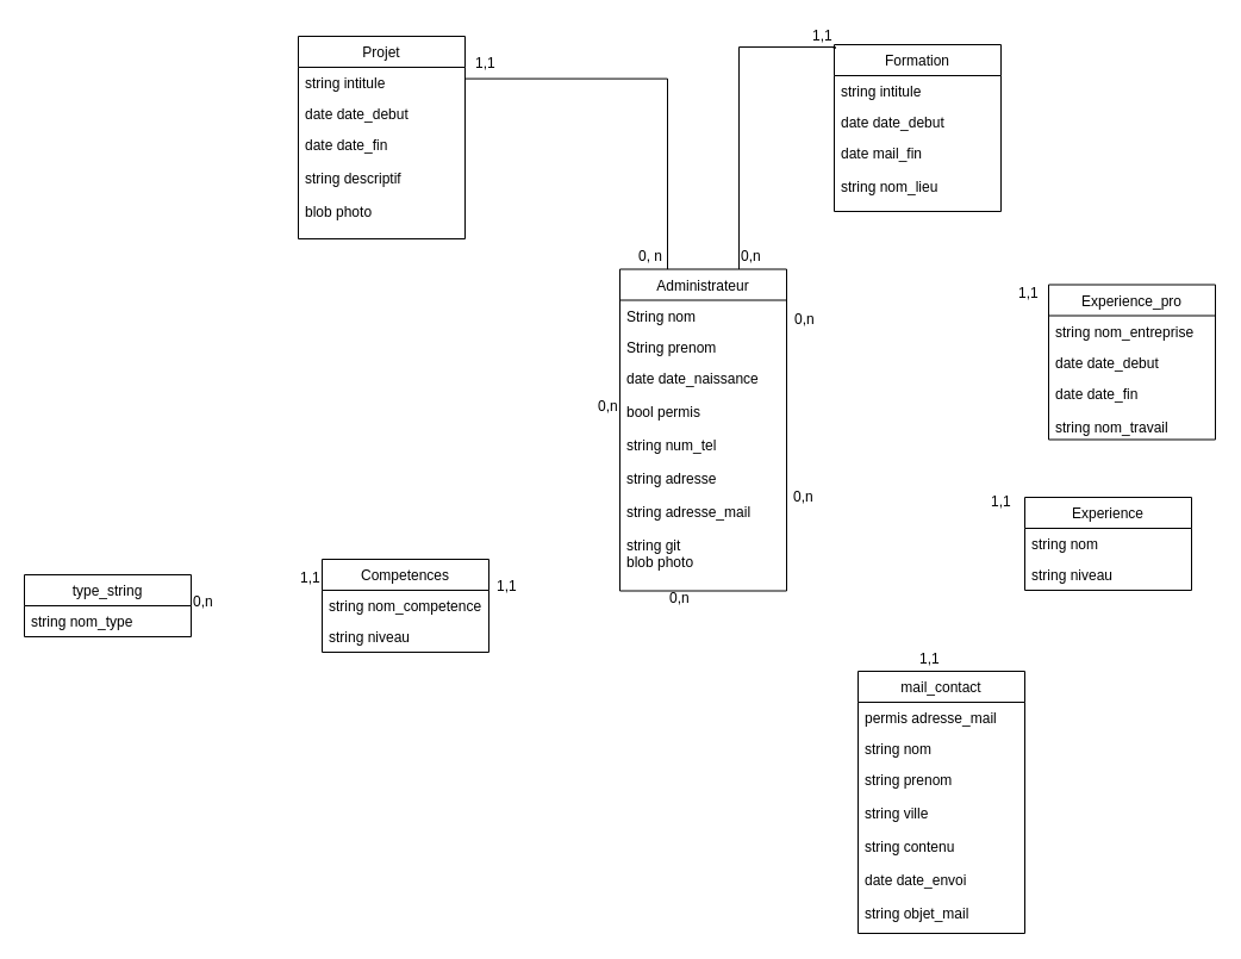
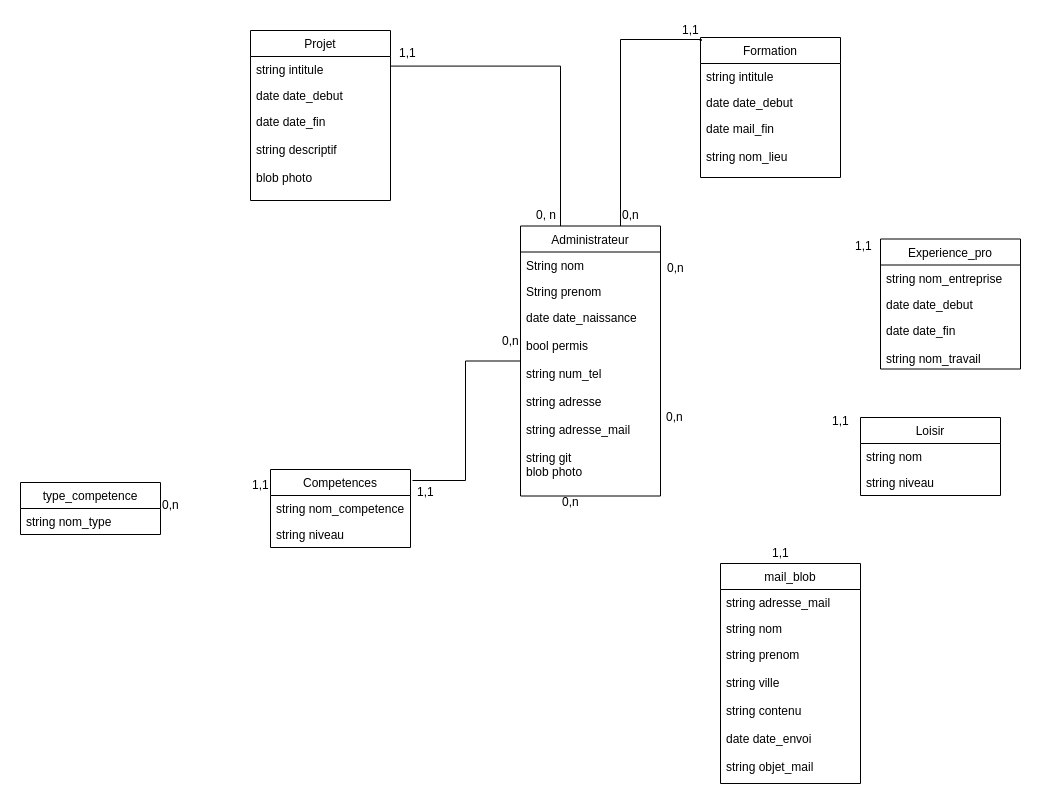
  <mxCell id="0" />
  <mxCell id="1" parent="0" />
  <mxCell id="2" style="edgeStyle=orthogonalEdgeStyle;rounded=0;orthogonalLoop=1;jettySize=auto;html=1;entryX=1;entryY=0.369;entryDx=0;entryDy=0;entryPerimeter=0;endArrow=none;endFill=0;" edge="1" parent="1" source="5" target="14"><mxGeometry relative="1" as="geometry"><Array as="points"><mxPoint x="560" y="66" /></Array></mxGeometry></mxCell>
+ <mxCell id="3" style="edgeStyle=orthogonalEdgeStyle;rounded=0;orthogonalLoop=1;jettySize=auto;html=1;entryX=1.014;entryY=0.141;entryDx=0;entryDy=0;entryPerimeter=0;endArrow=none;endFill=0;" edge="1" parent="1" source="5" target="24"><mxGeometry relative="1" as="geometry" /></mxCell>
  <mxCell id="4" style="edgeStyle=orthogonalEdgeStyle;orthogonalLoop=1;jettySize=auto;html=1;entryX=0.64;entryY=1;entryDx=0;entryDy=0;entryPerimeter=0;fillColor=none;gradientColor=none;rounded=0;endArrow=none;endFill=0;" edge="1" parent="1" source="5" target="36"><mxGeometry relative="1" as="geometry"><Array as="points"><mxPoint x="620" y="39" /><mxPoint x="701" y="39" /></Array></mxGeometry></mxCell>
  <mxCell id="5" value="Administrateur" style="swimlane;fontStyle=0;childLayout=stackLayout;horizontal=1;startSize=26;fillColor=none;horizontalStack=0;resizeParent=1;resizeParentMax=0;resizeLast=0;collapsible=1;marginBottom=0;" vertex="1" parent="1"><mxGeometry x="520" y="225.5" width="140" height="270" as="geometry" /></mxCell>
  <mxCell id="6" value="String nom&#10;" style="text;strokeColor=none;fillColor=none;align=left;verticalAlign=top;spacingLeft=4;spacingRight=4;overflow=hidden;rotatable=0;points=[[0,0.5],[1,0.5]];portConstraint=eastwest;" vertex="1" parent="5"><mxGeometry y="26" width="140" height="26" as="geometry" /></mxCell>
  <mxCell id="7" value="String prenom" style="text;strokeColor=none;fillColor=none;align=left;verticalAlign=top;spacingLeft=4;spacingRight=4;overflow=hidden;rotatable=0;points=[[0,0.5],[1,0.5]];portConstraint=eastwest;" vertex="1" parent="5"><mxGeometry y="52" width="140" height="26" as="geometry" /></mxCell>
  <mxCell id="8" value="date date_naissance&#10;&#10;bool permis&#10;&#10;string num_tel&#10;&#10;string adresse&#10;&#10;string adresse_mail&#10;&#10;string git&#10;blob photo&#10;&#10;" style="text;strokeColor=none;fillColor=none;align=left;verticalAlign=top;spacingLeft=4;spacingRight=4;overflow=hidden;rotatable=0;points=[[0,0.5],[1,0.5]];portConstraint=eastwest;" vertex="1" parent="5"><mxGeometry y="78" width="140" height="192" as="geometry" /></mxCell>
  <mxCell id="9" value="Experience_pro" style="swimlane;fontStyle=0;childLayout=stackLayout;horizontal=1;startSize=26;fillColor=none;horizontalStack=0;resizeParent=1;resizeParentMax=0;resizeLast=0;collapsible=1;marginBottom=0;" vertex="1" parent="1"><mxGeometry x="880" y="238.5" width="140" height="130" as="geometry" /></mxCell>
  <mxCell id="10" value="string nom_entreprise" style="text;strokeColor=none;fillColor=none;align=left;verticalAlign=top;spacingLeft=4;spacingRight=4;overflow=hidden;rotatable=0;points=[[0,0.5],[1,0.5]];portConstraint=eastwest;" vertex="1" parent="9"><mxGeometry y="26" width="140" height="26" as="geometry" /></mxCell>
  <mxCell id="11" value="date date_debut" style="text;strokeColor=none;fillColor=none;align=left;verticalAlign=top;spacingLeft=4;spacingRight=4;overflow=hidden;rotatable=0;points=[[0,0.5],[1,0.5]];portConstraint=eastwest;" vertex="1" parent="9"><mxGeometry y="52" width="140" height="26" as="geometry" /></mxCell>
  <mxCell id="12" value="date date_fin&#10;&#10;string nom_travail&#10;" style="text;strokeColor=none;fillColor=none;align=left;verticalAlign=top;spacingLeft=4;spacingRight=4;overflow=hidden;rotatable=0;points=[[0,0.5],[1,0.5]];portConstraint=eastwest;" vertex="1" parent="9"><mxGeometry y="78" width="140" height="52" as="geometry" /></mxCell>
  <mxCell id="13" value="Projet" style="swimlane;fontStyle=0;childLayout=stackLayout;horizontal=1;startSize=26;fillColor=none;horizontalStack=0;resizeParent=1;resizeParentMax=0;resizeLast=0;collapsible=1;marginBottom=0;" vertex="1" parent="1"><mxGeometry x="250" y="30" width="140" height="170" as="geometry" /></mxCell>
  <mxCell id="14" value="string intitule" style="text;strokeColor=none;fillColor=none;align=left;verticalAlign=top;spacingLeft=4;spacingRight=4;overflow=hidden;rotatable=0;points=[[0,0.5],[1,0.5]];portConstraint=eastwest;" vertex="1" parent="13"><mxGeometry y="26" width="140" height="26" as="geometry" /></mxCell>
  <mxCell id="15" value="date date_debut" style="text;strokeColor=none;fillColor=none;align=left;verticalAlign=top;spacingLeft=4;spacingRight=4;overflow=hidden;rotatable=0;points=[[0,0.5],[1,0.5]];portConstraint=eastwest;" vertex="1" parent="13"><mxGeometry y="52" width="140" height="26" as="geometry" /></mxCell>
  <mxCell id="16" value="date date_fin&#10;&#10;string descriptif&#10;&#10;blob photo&#10;" style="text;strokeColor=none;fillColor=none;align=left;verticalAlign=top;spacingLeft=4;spacingRight=4;overflow=hidden;rotatable=0;points=[[0,0.5],[1,0.5]];portConstraint=eastwest;" vertex="1" parent="13"><mxGeometry y="78" width="140" height="92" as="geometry" /></mxCell>
  <mxCell id="17" value="Formation" style="swimlane;fontStyle=0;childLayout=stackLayout;horizontal=1;startSize=26;fillColor=none;horizontalStack=0;resizeParent=1;resizeParentMax=0;resizeLast=0;collapsible=1;marginBottom=0;" vertex="1" parent="1"><mxGeometry x="700" y="37" width="140" height="140" as="geometry" /></mxCell>
  <mxCell id="18" value="string intitule" style="text;strokeColor=none;fillColor=none;align=left;verticalAlign=top;spacingLeft=4;spacingRight=4;overflow=hidden;rotatable=0;points=[[0,0.5],[1,0.5]];portConstraint=eastwest;" vertex="1" parent="17"><mxGeometry y="26" width="140" height="26" as="geometry" /></mxCell>
  <mxCell id="19" value="date date_debut" style="text;strokeColor=none;fillColor=none;align=left;verticalAlign=top;spacingLeft=4;spacingRight=4;overflow=hidden;rotatable=0;points=[[0,0.5],[1,0.5]];portConstraint=eastwest;" vertex="1" parent="17"><mxGeometry y="52" width="140" height="26" as="geometry" /></mxCell>
  <mxCell id="20" value="date mail_fin&#10;&#10;string nom_lieu&#10;" style="text;strokeColor=none;fillColor=none;align=left;verticalAlign=top;spacingLeft=4;spacingRight=4;overflow=hidden;rotatable=0;points=[[0,0.5],[1,0.5]];portConstraint=eastwest;" vertex="1" parent="17"><mxGeometry y="78" width="140" height="62" as="geometry" /></mxCell>
- <mxCell id="21" value="Experience" style="swimlane;fontStyle=0;childLayout=stackLayout;horizontal=1;startSize=26;fillColor=none;horizontalStack=0;resizeParent=1;resizeParentMax=0;resizeLast=0;collapsible=1;marginBottom=0;" vertex="1" parent="1"><mxGeometry x="860" y="417" width="140" height="78" as="geometry" /></mxCell>
+ <mxCell id="21" value="Loisir" style="swimlane;fontStyle=0;childLayout=stackLayout;horizontal=1;startSize=26;fillColor=none;horizontalStack=0;resizeParent=1;resizeParentMax=0;resizeLast=0;collapsible=1;marginBottom=0;" vertex="1" parent="1"><mxGeometry x="860" y="417" width="140" height="78" as="geometry" /></mxCell>
  <mxCell id="22" value="string nom" style="text;strokeColor=none;fillColor=none;align=left;verticalAlign=top;spacingLeft=4;spacingRight=4;overflow=hidden;rotatable=0;points=[[0,0.5],[1,0.5]];portConstraint=eastwest;" vertex="1" parent="21"><mxGeometry y="26" width="140" height="26" as="geometry" /></mxCell>
  <mxCell id="23" value="string niveau" style="text;strokeColor=none;fillColor=none;align=left;verticalAlign=top;spacingLeft=4;spacingRight=4;overflow=hidden;rotatable=0;points=[[0,0.5],[1,0.5]];portConstraint=eastwest;" vertex="1" parent="21"><mxGeometry y="52" width="140" height="26" as="geometry" /></mxCell>
  <mxCell id="24" value="Competences" style="swimlane;fontStyle=0;childLayout=stackLayout;horizontal=1;startSize=26;fillColor=none;horizontalStack=0;resizeParent=1;resizeParentMax=0;resizeLast=0;collapsible=1;marginBottom=0;" vertex="1" parent="1"><mxGeometry x="270" y="469" width="140" height="78" as="geometry" /></mxCell>
  <mxCell id="25" value="string nom_competence" style="text;strokeColor=none;fillColor=none;align=left;verticalAlign=top;spacingLeft=4;spacingRight=4;overflow=hidden;rotatable=0;points=[[0,0.5],[1,0.5]];portConstraint=eastwest;" vertex="1" parent="24"><mxGeometry y="26" width="140" height="26" as="geometry" /></mxCell>
  <mxCell id="26" value="string niveau" style="text;strokeColor=none;fillColor=none;align=left;verticalAlign=top;spacingLeft=4;spacingRight=4;overflow=hidden;rotatable=0;points=[[0,0.5],[1,0.5]];portConstraint=eastwest;" vertex="1" parent="24"><mxGeometry y="52" width="140" height="26" as="geometry" /></mxCell>
- <mxCell id="27" value="type_string" style="swimlane;fontStyle=0;childLayout=stackLayout;horizontal=1;startSize=26;fillColor=none;horizontalStack=0;resizeParent=1;resizeParentMax=0;resizeLast=0;collapsible=1;marginBottom=0;" vertex="1" parent="1"><mxGeometry x="20" y="482" width="140" height="52" as="geometry" /></mxCell>
+ <mxCell id="27" value="type_competence" style="swimlane;fontStyle=0;childLayout=stackLayout;horizontal=1;startSize=26;fillColor=none;horizontalStack=0;resizeParent=1;resizeParentMax=0;resizeLast=0;collapsible=1;marginBottom=0;" vertex="1" parent="1"><mxGeometry x="20" y="482" width="140" height="52" as="geometry" /></mxCell>
  <mxCell id="28" value="string nom_type" style="text;strokeColor=none;fillColor=none;align=left;verticalAlign=top;spacingLeft=4;spacingRight=4;overflow=hidden;rotatable=0;points=[[0,0.5],[1,0.5]];portConstraint=eastwest;" vertex="1" parent="27"><mxGeometry y="26" width="140" height="26" as="geometry" /></mxCell>
- <mxCell id="29" value="mail_contact" style="swimlane;fontStyle=0;childLayout=stackLayout;horizontal=1;startSize=26;fillColor=none;horizontalStack=0;resizeParent=1;resizeParentMax=0;resizeLast=0;collapsible=1;marginBottom=0;" vertex="1" parent="1"><mxGeometry x="720" y="563" width="140" height="220" as="geometry" /></mxCell>
- <mxCell id="30" value="permis adresse_mail" style="text;strokeColor=none;fillColor=none;align=left;verticalAlign=top;spacingLeft=4;spacingRight=4;overflow=hidden;rotatable=0;points=[[0,0.5],[1,0.5]];portConstraint=eastwest;" vertex="1" parent="29"><mxGeometry y="26" width="140" height="26" as="geometry" /></mxCell>
+ <mxCell id="29" value="mail_blob" style="swimlane;fontStyle=0;childLayout=stackLayout;horizontal=1;startSize=26;fillColor=none;horizontalStack=0;resizeParent=1;resizeParentMax=0;resizeLast=0;collapsible=1;marginBottom=0;" vertex="1" parent="1"><mxGeometry x="720" y="563" width="140" height="220" as="geometry" /></mxCell>
+ <mxCell id="30" value="string adresse_mail" style="text;strokeColor=none;fillColor=none;align=left;verticalAlign=top;spacingLeft=4;spacingRight=4;overflow=hidden;rotatable=0;points=[[0,0.5],[1,0.5]];portConstraint=eastwest;" vertex="1" parent="29"><mxGeometry y="26" width="140" height="26" as="geometry" /></mxCell>
  <mxCell id="31" value="string nom" style="text;strokeColor=none;fillColor=none;align=left;verticalAlign=top;spacingLeft=4;spacingRight=4;overflow=hidden;rotatable=0;points=[[0,0.5],[1,0.5]];portConstraint=eastwest;" vertex="1" parent="29"><mxGeometry y="52" width="140" height="26" as="geometry" /></mxCell>
  <mxCell id="32" value="string prenom&#10;&#10;string ville&#10;&#10;string contenu&#10;&#10;date date_envoi&#10;&#10;string objet_mail" style="text;strokeColor=none;fillColor=none;align=left;verticalAlign=top;spacingLeft=4;spacingRight=4;overflow=hidden;rotatable=0;points=[[0,0.5],[1,0.5]];portConstraint=eastwest;" vertex="1" parent="29"><mxGeometry y="78" width="140" height="142" as="geometry" /></mxCell>
  <mxCell id="33" value="0, n" style="text;html=1;resizable=0;points=[];autosize=1;align=left;verticalAlign=top;spacingTop=-4;" vertex="1" parent="1"><mxGeometry x="534" y="205" width="40" height="20" as="geometry" /></mxCell>
  <mxCell id="34" value="1,1" style="text;html=1;resizable=0;points=[];autosize=1;align=left;verticalAlign=top;spacingTop=-4;" vertex="1" parent="1"><mxGeometry x="397" y="43" width="30" height="20" as="geometry" /></mxCell>
  <mxCell id="35" value="0,n" style="text;html=1;resizable=0;points=[];autosize=1;align=left;verticalAlign=top;spacingTop=-4;" vertex="1" parent="1"><mxGeometry x="620" y="205" width="30" height="20" as="geometry" /></mxCell>
  <mxCell id="36" value="1,1" style="text;html=1;resizable=0;points=[];autosize=1;align=left;verticalAlign=top;spacingTop=-4;" vertex="1" parent="1"><mxGeometry x="680" y="20" width="30" height="20" as="geometry" /></mxCell>
  <mxCell id="37" value="0,n" style="text;html=1;resizable=0;points=[];autosize=1;align=left;verticalAlign=top;spacingTop=-4;" vertex="1" parent="1"><mxGeometry x="665" y="257.5" width="30" height="20" as="geometry" /></mxCell>
  <mxCell id="38" value="0,n" style="text;html=1;resizable=0;points=[];autosize=1;align=left;verticalAlign=top;spacingTop=-4;" vertex="1" parent="1"><mxGeometry x="664" y="407" width="30" height="20" as="geometry" /></mxCell>
  <mxCell id="39" value="0,n" style="text;html=1;resizable=0;points=[];autosize=1;align=left;verticalAlign=top;spacingTop=-4;" vertex="1" parent="1"><mxGeometry x="560" y="492" width="30" height="20" as="geometry" /></mxCell>
  <mxCell id="40" value="0,n" style="text;html=1;resizable=0;points=[];autosize=1;align=left;verticalAlign=top;spacingTop=-4;" vertex="1" parent="1"><mxGeometry x="500" y="330.5" width="30" height="20" as="geometry" /></mxCell>
  <mxCell id="41" value="1,1" style="text;html=1;resizable=0;points=[];autosize=1;align=left;verticalAlign=top;spacingTop=-4;" vertex="1" parent="1"><mxGeometry x="830" y="411" width="30" height="20" as="geometry" /></mxCell>
  <mxCell id="42" value="1,1" style="text;html=1;resizable=0;points=[];autosize=1;align=left;verticalAlign=top;spacingTop=-4;" vertex="1" parent="1"><mxGeometry x="853" y="236" width="30" height="20" as="geometry" /></mxCell>
  <mxCell id="43" value="1,1" style="text;html=1;resizable=0;points=[];autosize=1;align=left;verticalAlign=top;spacingTop=-4;" vertex="1" parent="1"><mxGeometry x="415" y="482" width="30" height="20" as="geometry" /></mxCell>
  <mxCell id="44" value="1,1" style="text;html=1;resizable=0;points=[];autosize=1;align=left;verticalAlign=top;spacingTop=-4;" vertex="1" parent="1"><mxGeometry x="250" y="475" width="30" height="20" as="geometry" /></mxCell>
  <mxCell id="45" value="0,n" style="text;html=1;resizable=0;points=[];autosize=1;align=left;verticalAlign=top;spacingTop=-4;" vertex="1" parent="1"><mxGeometry x="160" y="495" width="30" height="20" as="geometry" /></mxCell>
  <mxCell id="46" value="1,1" style="text;html=1;resizable=0;points=[];autosize=1;align=left;verticalAlign=top;spacingTop=-4;" vertex="1" parent="1"><mxGeometry x="770" y="543" width="30" height="20" as="geometry" /></mxCell>
